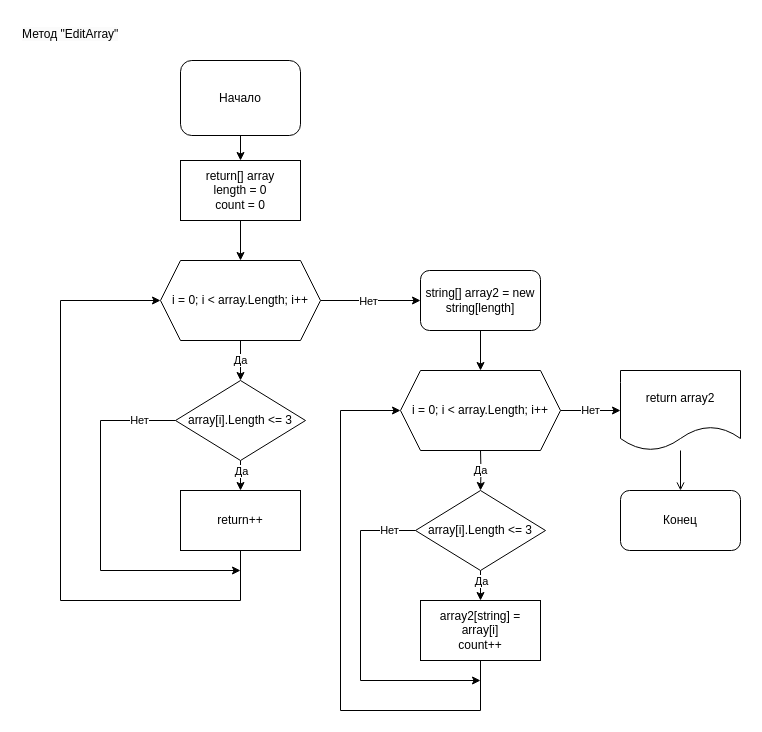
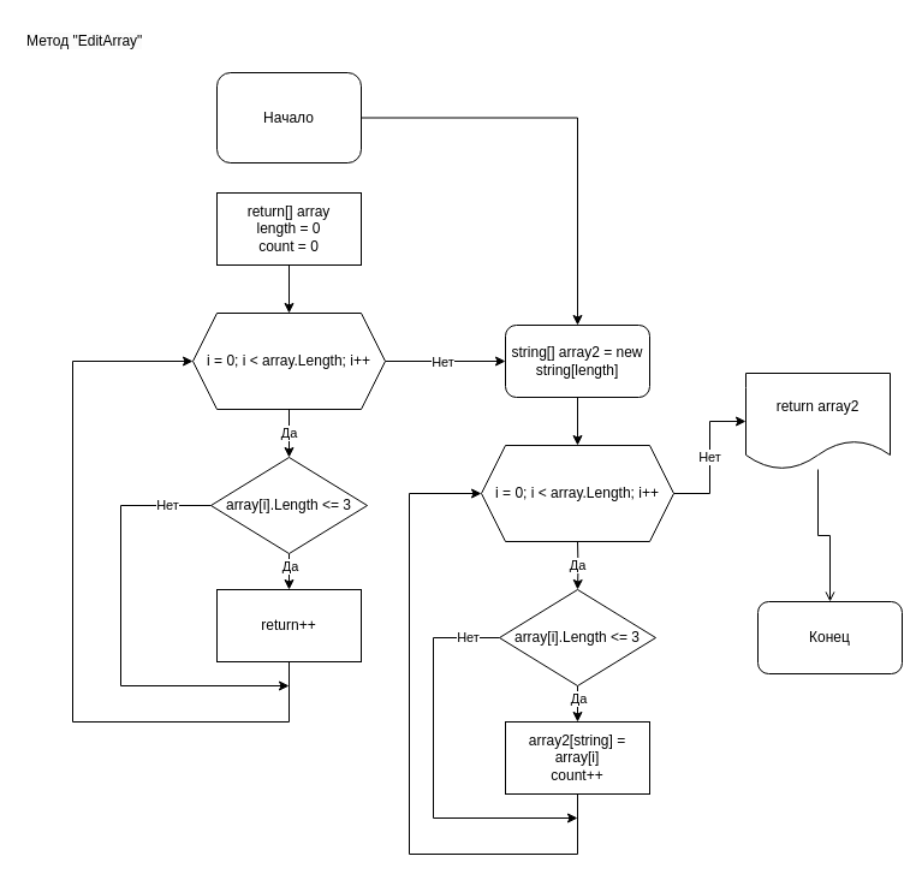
  <mxCell id="0" />
  <mxCell id="1" parent="0" />
- <mxCell id="2" value="" style="edgeStyle=orthogonalEdgeStyle;rounded=0;orthogonalLoop=1;jettySize=auto;html=1;" edge="1" parent="1" source="3" target="6"><mxGeometry relative="1" as="geometry" /></mxCell>
+ <mxCell id="2" value="" style="edgeStyle=orthogonalEdgeStyle;rounded=0;orthogonalLoop=1;jettySize=auto;html=1;" edge="1" parent="1" source="3" target="16"><mxGeometry relative="1" as="geometry" /></mxCell>
  <mxCell id="3" value="Начало" style="rounded=1;whiteSpace=wrap;html=1;" vertex="1" parent="1"><mxGeometry x="180" y="60" width="120" height="75" as="geometry" /></mxCell>
  <mxCell id="4" value="&lt;span style=&quot;color: rgb(0, 0, 0); font-family: Helvetica; font-size: 12px; font-style: normal; font-variant-ligatures: normal; font-variant-caps: normal; font-weight: 400; letter-spacing: normal; orphans: 2; text-align: center; text-indent: 0px; text-transform: none; widows: 2; word-spacing: 0px; -webkit-text-stroke-width: 0px; background-color: rgb(251, 251, 251); text-decoration-thickness: initial; text-decoration-style: initial; text-decoration-color: initial; float: none; display: inline !important;&quot;&gt;Метод &quot;EditArray&quot;&lt;/span&gt;" style="text;whiteSpace=wrap;html=1;" vertex="1" parent="1"><mxGeometry x="20" y="20" width="130" height="40" as="geometry" /></mxCell>
  <mxCell id="5" value="" style="edgeStyle=orthogonalEdgeStyle;rounded=0;orthogonalLoop=1;jettySize=auto;html=1;" edge="1" parent="1" source="6" target="10"><mxGeometry relative="1" as="geometry" /></mxCell>
  <mxCell id="6" value="&lt;div&gt;return[] array&lt;br&gt;&lt;/div&gt;&lt;div&gt;length = 0&lt;/div&gt;&lt;div&gt;&lt;span style=&quot;background-color: initial;&quot;&gt;count = 0&lt;/span&gt;&lt;/div&gt;" style="rounded=0;whiteSpace=wrap;html=1;" vertex="1" parent="1"><mxGeometry x="180" y="160" width="120" height="60" as="geometry" /></mxCell>
  <mxCell id="7" value="Да" style="edgeStyle=orthogonalEdgeStyle;rounded=0;orthogonalLoop=1;jettySize=auto;html=1;" edge="1" parent="1" source="10" target="13"><mxGeometry relative="1" as="geometry" /></mxCell>
  <mxCell id="8" style="edgeStyle=orthogonalEdgeStyle;rounded=0;orthogonalLoop=1;jettySize=auto;html=1;" edge="1" parent="1" source="10" target="16"><mxGeometry relative="1" as="geometry" /></mxCell>
  <mxCell id="9" value="Нет" style="edgeLabel;html=1;align=center;verticalAlign=middle;resizable=0;points=[];" vertex="1" connectable="0" parent="8"><mxGeometry x="-0.06" y="-3" relative="1" as="geometry"><mxPoint y="-3" as="offset" /></mxGeometry></mxCell>
  <mxCell id="10" value="i = 0; i &amp;lt; array.Length; i++" style="shape=hexagon;perimeter=hexagonPerimeter2;whiteSpace=wrap;html=1;fixedSize=1;" vertex="1" parent="1"><mxGeometry x="160" y="260" width="160" height="80" as="geometry" /></mxCell>
  <mxCell id="11" value="" style="edgeStyle=orthogonalEdgeStyle;rounded=0;orthogonalLoop=1;jettySize=auto;html=1;" edge="1" parent="1" source="13" target="14"><mxGeometry relative="1" as="geometry" /></mxCell>
  <mxCell id="12" value="Да" style="edgeLabel;html=1;align=center;verticalAlign=middle;resizable=0;points=[];" vertex="1" connectable="0" parent="11"><mxGeometry x="-0.62" relative="1" as="geometry"><mxPoint as="offset" /></mxGeometry></mxCell>
  <mxCell id="13" value="array[i].Length &amp;lt;= 3" style="rhombus;whiteSpace=wrap;html=1;" vertex="1" parent="1"><mxGeometry x="175" y="380" width="130" height="80" as="geometry" /></mxCell>
  <mxCell id="14" value="return++" style="rounded=0;whiteSpace=wrap;html=1;" vertex="1" parent="1"><mxGeometry x="180" y="490" width="120" height="60" as="geometry" /></mxCell>
  <mxCell id="15" value="" style="edgeStyle=orthogonalEdgeStyle;rounded=0;orthogonalLoop=1;jettySize=auto;html=1;" edge="1" parent="1" source="16" target="26"><mxGeometry relative="1" as="geometry" /></mxCell>
  <mxCell id="16" value="string[] array2 = new string[length]" style="whiteSpace=wrap;html=1;rounded=1;" vertex="1" parent="1"><mxGeometry x="420" y="270" width="120" height="60" as="geometry" /></mxCell>
  <mxCell id="17" value="" style="endArrow=none;html=1;rounded=0;" edge="1" parent="1"><mxGeometry width="50" height="50" relative="1" as="geometry"><mxPoint x="100" y="420" as="sourcePoint" /><mxPoint x="175" y="420" as="targetPoint" /></mxGeometry></mxCell>
  <mxCell id="18" value="Нет" style="edgeLabel;html=1;align=center;verticalAlign=middle;resizable=0;points=[];" vertex="1" connectable="0" parent="17"><mxGeometry x="0.013" y="2" relative="1" as="geometry"><mxPoint y="1" as="offset" /></mxGeometry></mxCell>
  <mxCell id="19" value="" style="endArrow=none;html=1;rounded=0;" edge="1" parent="1"><mxGeometry width="50" height="50" relative="1" as="geometry"><mxPoint x="100" y="570" as="sourcePoint" /><mxPoint x="100" y="420" as="targetPoint" /></mxGeometry></mxCell>
  <mxCell id="20" value="" style="endArrow=classic;html=1;rounded=0;" edge="1" parent="1"><mxGeometry width="50" height="50" relative="1" as="geometry"><mxPoint x="100" y="570" as="sourcePoint" /><mxPoint x="240" y="570" as="targetPoint" /></mxGeometry></mxCell>
  <mxCell id="21" value="" style="endArrow=none;html=1;rounded=0;" edge="1" parent="1"><mxGeometry width="50" height="50" relative="1" as="geometry"><mxPoint x="240" y="600" as="sourcePoint" /><mxPoint x="240" y="550" as="targetPoint" /></mxGeometry></mxCell>
  <mxCell id="22" value="" style="endArrow=none;html=1;rounded=0;" edge="1" parent="1"><mxGeometry width="50" height="50" relative="1" as="geometry"><mxPoint x="60" y="600" as="sourcePoint" /><mxPoint x="240" y="600" as="targetPoint" /></mxGeometry></mxCell>
  <mxCell id="23" value="" style="endArrow=none;html=1;rounded=0;" edge="1" parent="1"><mxGeometry width="50" height="50" relative="1" as="geometry"><mxPoint x="60" y="600" as="sourcePoint" /><mxPoint x="60" y="300" as="targetPoint" /></mxGeometry></mxCell>
  <mxCell id="24" value="" style="endArrow=classic;html=1;rounded=0;entryX=0;entryY=0.5;entryDx=0;entryDy=0;" edge="1" parent="1" target="10"><mxGeometry width="50" height="50" relative="1" as="geometry"><mxPoint x="60" y="300" as="sourcePoint" /><mxPoint x="110" y="250" as="targetPoint" /></mxGeometry></mxCell>
  <mxCell id="25" value="Нет" style="edgeStyle=orthogonalEdgeStyle;rounded=0;orthogonalLoop=1;jettySize=auto;html=1;" edge="1" parent="1" source="26" target="41"><mxGeometry relative="1" as="geometry" /></mxCell>
  <mxCell id="26" value="i = 0; i &amp;lt; array.Length; i++" style="shape=hexagon;perimeter=hexagonPerimeter2;whiteSpace=wrap;html=1;fixedSize=1;" vertex="1" parent="1"><mxGeometry x="400" y="370" width="160" height="80" as="geometry" /></mxCell>
  <mxCell id="27" value="Да" style="edgeStyle=orthogonalEdgeStyle;rounded=0;orthogonalLoop=1;jettySize=auto;html=1;" edge="1" target="30" parent="1"><mxGeometry relative="1" as="geometry"><mxPoint x="480" y="450" as="sourcePoint" /></mxGeometry></mxCell>
  <mxCell id="28" value="" style="edgeStyle=orthogonalEdgeStyle;rounded=0;orthogonalLoop=1;jettySize=auto;html=1;" edge="1" source="30" target="31" parent="1"><mxGeometry relative="1" as="geometry" /></mxCell>
  <mxCell id="29" value="Да" style="edgeLabel;html=1;align=center;verticalAlign=middle;resizable=0;points=[];" vertex="1" connectable="0" parent="28"><mxGeometry x="-0.62" relative="1" as="geometry"><mxPoint as="offset" /></mxGeometry></mxCell>
  <mxCell id="30" value="array[i].Length &amp;lt;= 3" style="rhombus;whiteSpace=wrap;html=1;" vertex="1" parent="1"><mxGeometry x="415" y="490" width="130" height="80" as="geometry" /></mxCell>
  <mxCell id="31" value="&lt;div&gt;array2[string] = array[i]&lt;/div&gt;&lt;div&gt;&lt;span style=&quot;background-color: initial;&quot;&gt;count++&lt;/span&gt;&lt;/div&gt;" style="rounded=0;whiteSpace=wrap;html=1;" vertex="1" parent="1"><mxGeometry x="420" y="600" width="120" height="60" as="geometry" /></mxCell>
  <mxCell id="32" value="" style="endArrow=none;html=1;rounded=0;" edge="1" parent="1"><mxGeometry width="50" height="50" relative="1" as="geometry"><mxPoint x="360" y="530" as="sourcePoint" /><mxPoint x="415" y="530" as="targetPoint" /></mxGeometry></mxCell>
  <mxCell id="33" value="Нет" style="edgeLabel;html=1;align=center;verticalAlign=middle;resizable=0;points=[];" vertex="1" connectable="0" parent="32"><mxGeometry x="0.013" y="2" relative="1" as="geometry"><mxPoint y="1" as="offset" /></mxGeometry></mxCell>
  <mxCell id="34" value="" style="endArrow=none;html=1;rounded=0;" edge="1" parent="1"><mxGeometry width="50" height="50" relative="1" as="geometry"><mxPoint x="360" y="680" as="sourcePoint" /><mxPoint x="360" y="530" as="targetPoint" /></mxGeometry></mxCell>
  <mxCell id="35" value="" style="endArrow=classic;html=1;rounded=0;" edge="1" parent="1"><mxGeometry width="50" height="50" relative="1" as="geometry"><mxPoint x="360" y="680" as="sourcePoint" /><mxPoint x="480" y="680" as="targetPoint" /></mxGeometry></mxCell>
  <mxCell id="36" value="" style="endArrow=none;html=1;rounded=0;" edge="1" parent="1"><mxGeometry width="50" height="50" relative="1" as="geometry"><mxPoint x="480" y="710" as="sourcePoint" /><mxPoint x="480" y="660" as="targetPoint" /></mxGeometry></mxCell>
  <mxCell id="37" value="" style="endArrow=none;html=1;rounded=0;" edge="1" parent="1"><mxGeometry width="50" height="50" relative="1" as="geometry"><mxPoint x="340" y="710" as="sourcePoint" /><mxPoint x="480" y="710" as="targetPoint" /></mxGeometry></mxCell>
  <mxCell id="38" value="" style="endArrow=none;html=1;rounded=0;" edge="1" parent="1"><mxGeometry width="50" height="50" relative="1" as="geometry"><mxPoint x="340" y="710" as="sourcePoint" /><mxPoint x="340" y="410" as="targetPoint" /></mxGeometry></mxCell>
  <mxCell id="39" value="" style="endArrow=classic;html=1;rounded=0;entryX=0;entryY=0.5;entryDx=0;entryDy=0;" edge="1" parent="1" target="26"><mxGeometry width="50" height="50" relative="1" as="geometry"><mxPoint x="340" y="410" as="sourcePoint" /><mxPoint x="390" y="360" as="targetPoint" /></mxGeometry></mxCell>
  <mxCell id="40" value="" style="edgeStyle=orthogonalEdgeStyle;rounded=0;orthogonalLoop=1;jettySize=auto;html=1;endArrow=open;" edge="1" parent="1" source="41" target="42"><mxGeometry relative="1" as="geometry" /></mxCell>
- <mxCell id="41" value="return array2" style="shape=document;whiteSpace=wrap;html=1;boundedLbl=1;" vertex="1" parent="1"><mxGeometry x="620" y="370" width="120" height="80" as="geometry" /></mxCell>
- <mxCell id="42" value="Конец" style="rounded=1;whiteSpace=wrap;html=1;" vertex="1" parent="1"><mxGeometry x="620" y="490" width="120" height="60" as="geometry" /></mxCell>
+ <mxCell id="41" value="return array2" style="shape=document;whiteSpace=wrap;html=1;boundedLbl=1;" vertex="1" parent="1"><mxGeometry x="620" y="310" width="120" height="80" as="geometry" /></mxCell>
+ <mxCell id="42" value="Конец" style="rounded=1;whiteSpace=wrap;html=1;" vertex="1" parent="1"><mxGeometry x="630" y="500" width="120" height="60" as="geometry" /></mxCell>
